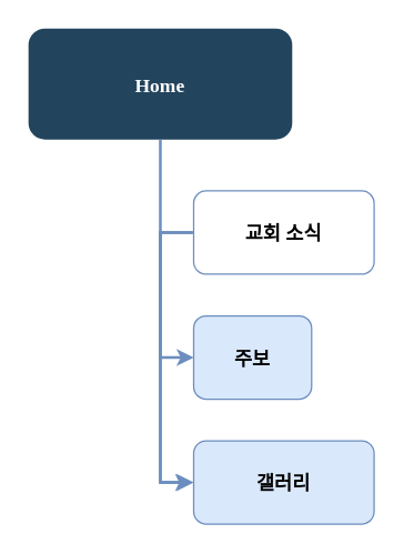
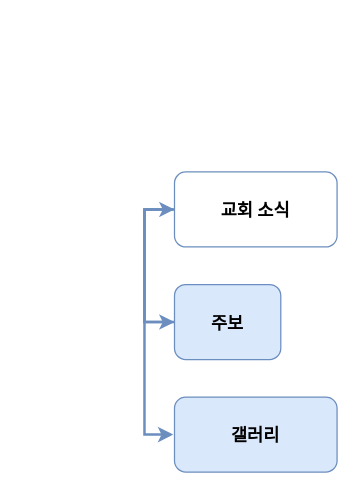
  <mxCell id="0" />
  <mxCell id="1" parent="0" />
- <mxCell id="2" value="Home" style="rounded=1;fillColor=#23445D;gradientColor=none;strokeColor=none;fontColor=#FFFFFF;fontStyle=1;fontFamily=Tahoma;fontSize=14" parent="1" vertex="1"><mxGeometry x="20" y="20" width="190" height="80" as="geometry" /></mxCell>
  <mxCell id="3" style="edgeStyle=orthogonalEdgeStyle;rounded=0;orthogonalLoop=1;jettySize=auto;html=1;exitX=0;exitY=0.5;exitDx=0;exitDy=0;entryX=0;entryY=0.5;entryDx=0;entryDy=0;strokeWidth=2;fillColor=#dae8fc;strokeColor=#6c8ebf;" parent="1" edge="1"><mxGeometry relative="1" as="geometry"><mxPoint x="138" y="167" as="sourcePoint" /><mxPoint x="138" y="347" as="targetPoint" /><Array as="points"><mxPoint x="115" y="167.5" /><mxPoint x="115" y="347.5" /></Array></mxGeometry></mxCell>
  <mxCell id="4" value="교회 소식" style="rounded=1;fillColor=#ffffff;strokeColor=#6c8ebf;fontStyle=1;fontFamily=Tahoma;fontSize=14;" parent="1" vertex="1"><mxGeometry x="139" y="137" width="130" height="60" as="geometry" /></mxCell>
+ <mxCell id="5" style="edgeStyle=orthogonalEdgeStyle;rounded=0;orthogonalLoop=1;jettySize=auto;html=1;exitX=0;exitY=0.5;exitDx=0;exitDy=0;entryX=0;entryY=0.5;entryDx=0;entryDy=0;strokeWidth=2;fillColor=#dae8fc;strokeColor=#6c8ebf;" parent="1" source="6" target="4" edge="1"><mxGeometry relative="1" as="geometry"><Array as="points"><mxPoint x="115" y="257.5" /><mxPoint x="115" y="167.5" /></Array></mxGeometry></mxCell>
  <mxCell id="6" value="주보" style="rounded=1;fillColor=#dae8fc;strokeColor=#6c8ebf;fontStyle=1;fontFamily=Tahoma;fontSize=14;" parent="1" vertex="1"><mxGeometry x="139" y="227" width="85" height="60" as="geometry" /></mxCell>
  <mxCell id="7" value="" style="edgeStyle=elbowEdgeStyle;elbow=horizontal;strokeWidth=2;rounded=0;fillColor=#dae8fc;strokeColor=#6c8ebf;" parent="1" target="6" edge="1"><mxGeometry x="4" y="-163" width="100" height="100" as="geometry"><mxPoint x="139" y="167" as="sourcePoint" /><mxPoint x="-376" y="-183" as="targetPoint" /><Array as="points"><mxPoint x="115" y="213.5" /></Array></mxGeometry></mxCell>
  <mxCell id="8" value="갤러리" style="rounded=1;fillColor=#dae8fc;strokeColor=#6c8ebf;fontStyle=1;fontFamily=Tahoma;fontSize=14;" parent="1" vertex="1"><mxGeometry x="139" y="317" width="130" height="60" as="geometry" /></mxCell>
- <mxCell id="9" value="" style="edgeStyle=elbowEdgeStyle;elbow=horizontal;strokeWidth=2;rounded=0;fillColor=#dae8fc;strokeColor=#6c8ebf;exitX=0.5;exitY=1;exitDx=0;exitDy=0;entryX=0;entryY=0.5;entryDx=0;entryDy=0;" edge="1" parent="1" source="2" target="8"><mxGeometry x="19" y="-146.5" width="100" height="100" as="geometry"><mxPoint x="154" y="183.5" as="sourcePoint" /><mxPoint x="80" y="300" as="targetPoint" /><Array as="points"><mxPoint x="115" y="190" /></Array></mxGeometry></mxCell>
